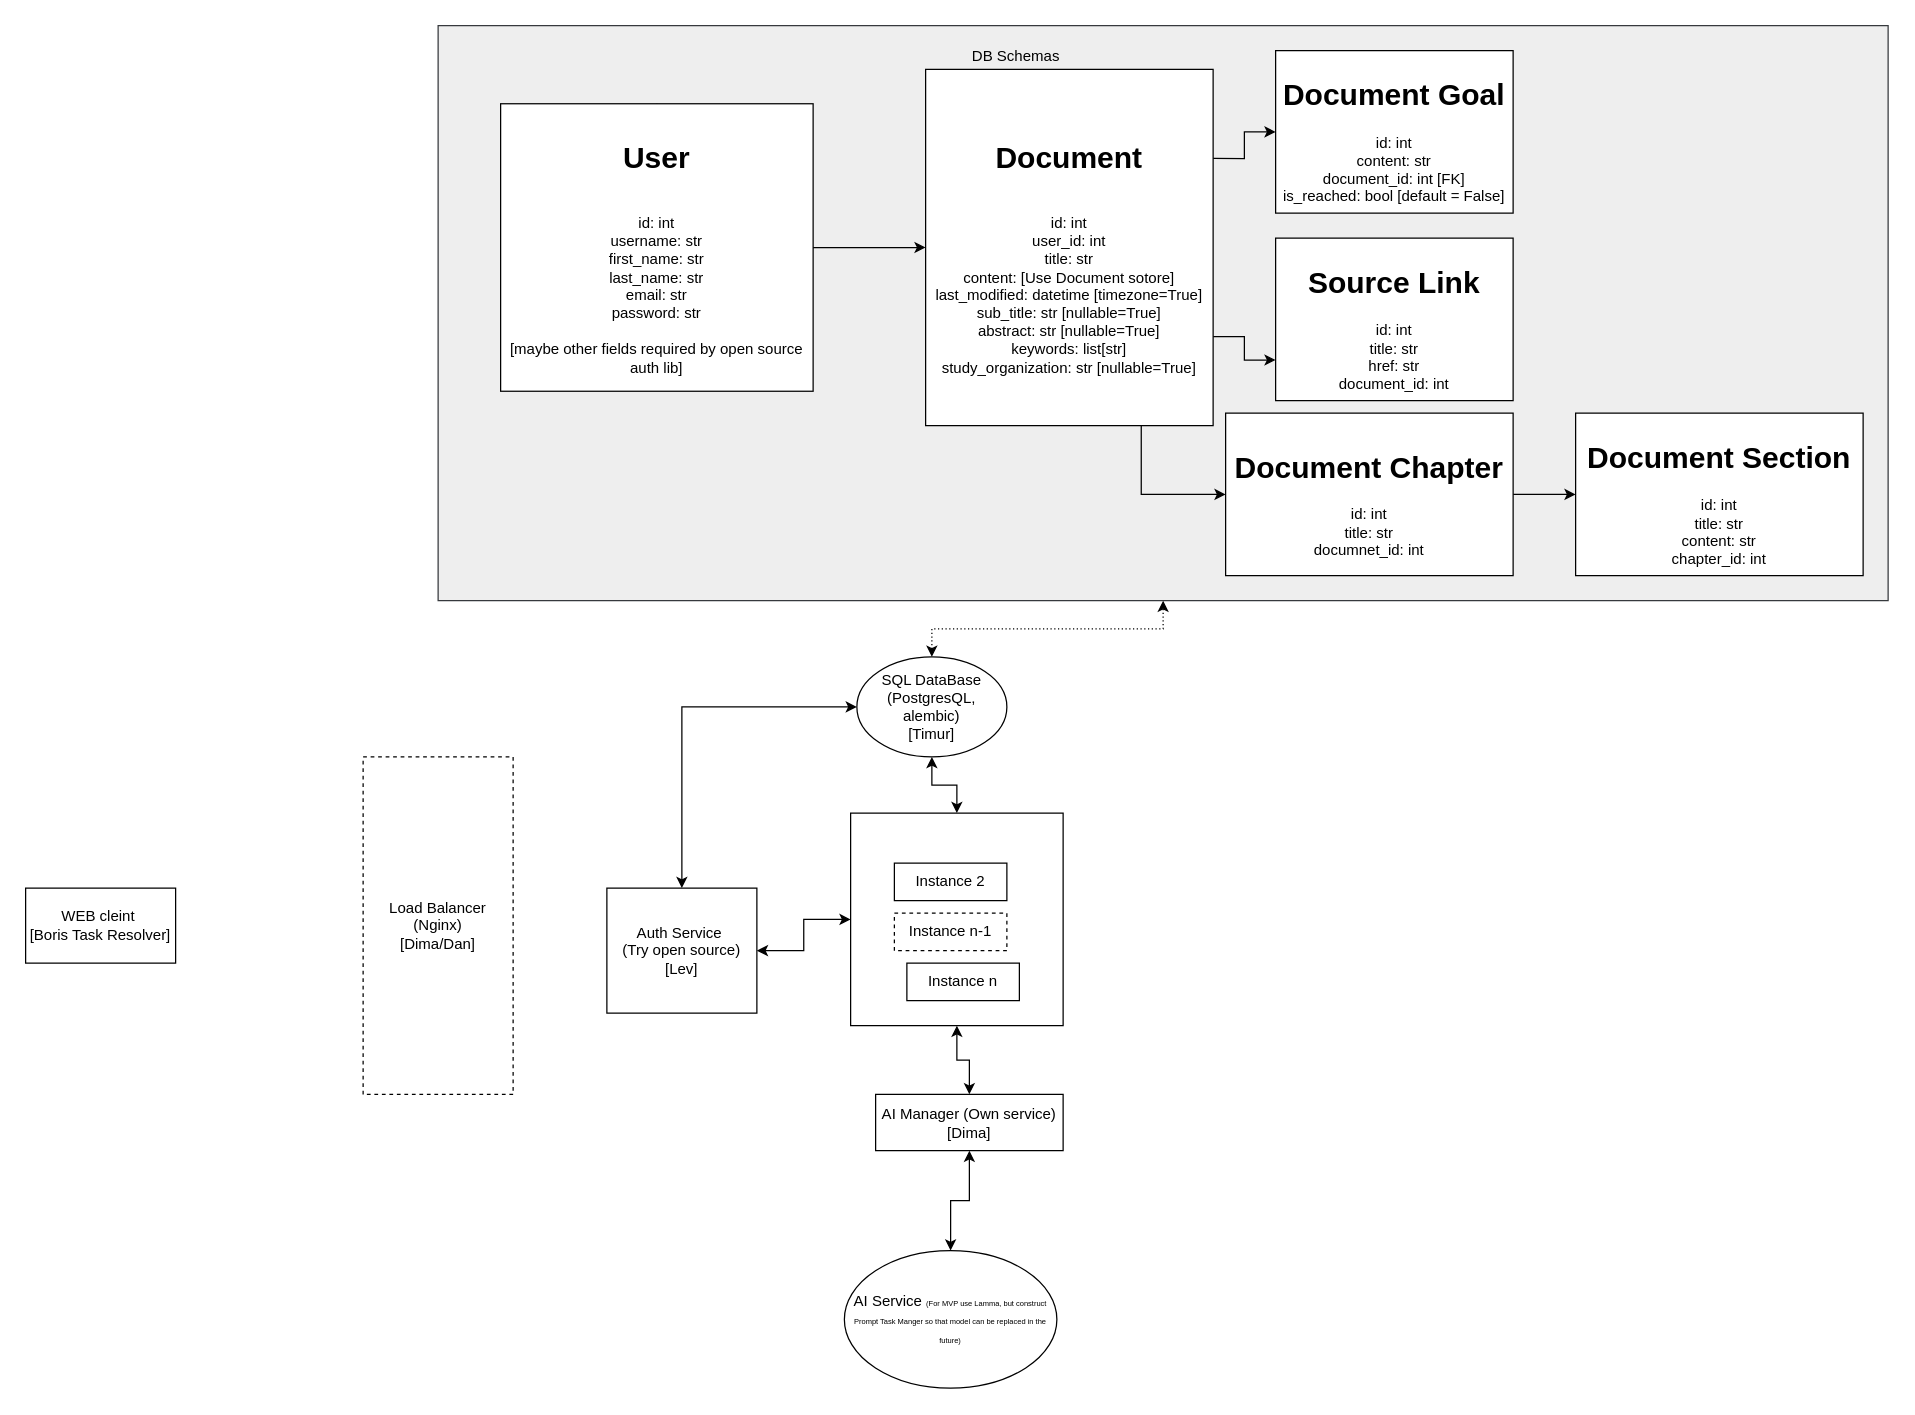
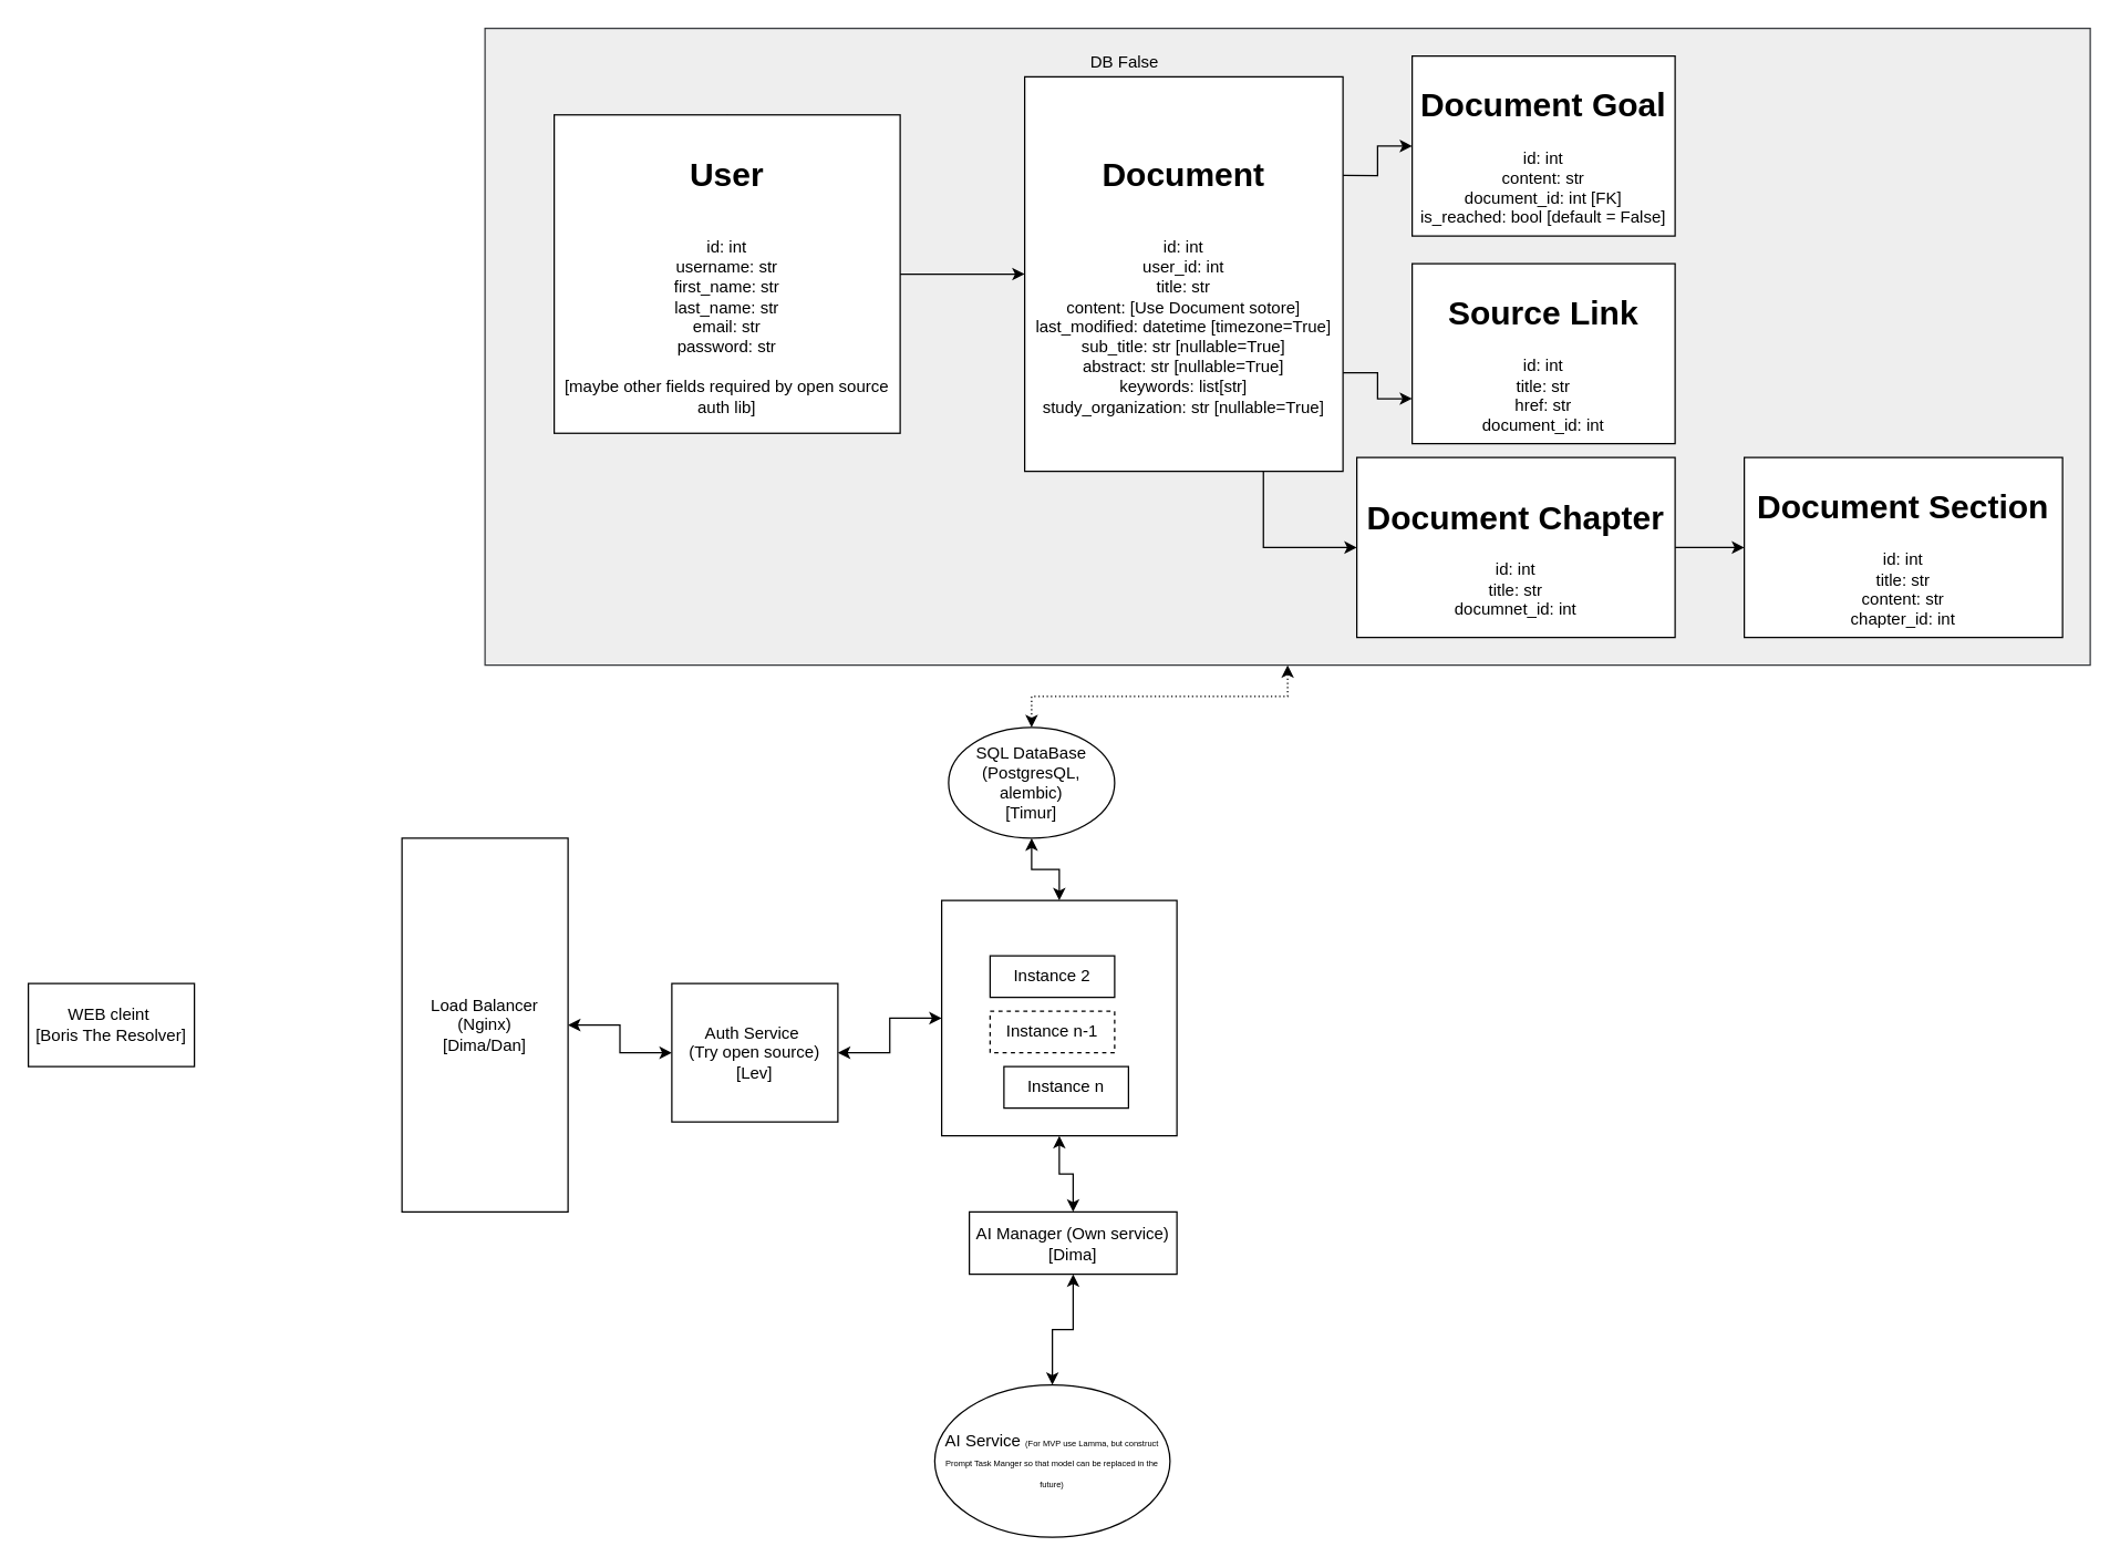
  <mxCell id="0" />
  <mxCell id="1" parent="0" />
  <mxCell id="2" value="AI Service &lt;font style=&quot;font-size: 6px;&quot;&gt;(For MVP use Lamma, but construct Prompt Task Manger so that model can be replaced in the future)&lt;/font&gt;" style="ellipse;whiteSpace=wrap;html=1;" parent="1" vertex="1"><mxGeometry x="675" y="1000" width="170" height="110" as="geometry" /></mxCell>
  <mxCell id="3" value="" style="edgeStyle=orthogonalEdgeStyle;rounded=0;orthogonalLoop=1;jettySize=auto;html=1;startArrow=classic;startFill=1;" parent="1" source="4" target="8" edge="1"><mxGeometry relative="1" as="geometry" /></mxCell>
  <mxCell id="4" value="" style="whiteSpace=wrap;html=1;aspect=fixed;" parent="1" vertex="1"><mxGeometry x="680" y="650" width="170" height="170" as="geometry" /></mxCell>
- <mxCell id="6" value="Load Balancer (Nginx)&lt;div&gt;[Dima/Dan]&lt;/div&gt;" style="rounded=0;whiteSpace=wrap;html=1;dashed=1;" parent="1" vertex="1"><mxGeometry x="290" y="605" width="120" height="270" as="geometry" /></mxCell>
+ <mxCell id="5" value="" style="edgeStyle=orthogonalEdgeStyle;rounded=0;orthogonalLoop=1;jettySize=auto;html=1;startArrow=classic;startFill=1;" parent="1" source="6" target="11" edge="1"><mxGeometry relative="1" as="geometry" /></mxCell>
+ <mxCell id="6" value="Load Balancer (Nginx)&lt;div&gt;[Dima/Dan]&lt;/div&gt;" style="rounded=0;whiteSpace=wrap;html=1;" parent="1" vertex="1"><mxGeometry x="290" y="605" width="120" height="270" as="geometry" /></mxCell>
  <mxCell id="7" value="" style="edgeStyle=orthogonalEdgeStyle;rounded=0;orthogonalLoop=1;jettySize=auto;html=1;startArrow=classic;startFill=1;dashed=1;dashPattern=1 2;" parent="1" source="8" target="16" edge="1"><mxGeometry relative="1" as="geometry" /></mxCell>
  <mxCell id="8" value="SQL DataBase (PostgresQL, alembic)&lt;div&gt;[Timur]&lt;/div&gt;" style="ellipse;whiteSpace=wrap;html=1;" parent="1" vertex="1"><mxGeometry x="685" y="525" width="120" height="80" as="geometry" /></mxCell>
  <mxCell id="9" value="" style="edgeStyle=orthogonalEdgeStyle;rounded=0;orthogonalLoop=1;jettySize=auto;html=1;startArrow=classic;startFill=1;" parent="1" source="11" target="4" edge="1"><mxGeometry relative="1" as="geometry" /></mxCell>
- <mxCell id="10" style="edgeStyle=orthogonalEdgeStyle;rounded=0;orthogonalLoop=1;jettySize=auto;html=1;exitX=0.5;exitY=0;exitDx=0;exitDy=0;entryX=0;entryY=0.5;entryDx=0;entryDy=0;startArrow=classic;startFill=1;" parent="1" source="11" target="8" edge="1"><mxGeometry relative="1" as="geometry" /></mxCell>
  <mxCell id="11" value="Auth Service&amp;nbsp;&lt;div&gt;(Try open source)&lt;/div&gt;&lt;div&gt;[Lev]&lt;/div&gt;" style="rounded=0;whiteSpace=wrap;html=1;" parent="1" vertex="1"><mxGeometry x="485" y="710" width="120" height="100" as="geometry" /></mxCell>
- <mxCell id="12" value="WEB cleint&amp;nbsp;&lt;div&gt;[Boris Task Resolver]&lt;/div&gt;" style="rounded=0;whiteSpace=wrap;html=1;" parent="1" vertex="1"><mxGeometry x="20" y="710" width="120" height="60" as="geometry" /></mxCell>
+ <mxCell id="12" value="WEB cleint&amp;nbsp;&lt;div&gt;[Boris The Resolver]&lt;/div&gt;" style="rounded=0;whiteSpace=wrap;html=1;" parent="1" vertex="1"><mxGeometry x="20" y="710" width="120" height="60" as="geometry" /></mxCell>
  <mxCell id="13" value="" style="edgeStyle=orthogonalEdgeStyle;rounded=0;orthogonalLoop=1;jettySize=auto;html=1;startArrow=classic;startFill=1;" parent="1" source="15" target="4" edge="1"><mxGeometry relative="1" as="geometry" /></mxCell>
  <mxCell id="14" value="" style="edgeStyle=orthogonalEdgeStyle;rounded=0;orthogonalLoop=1;jettySize=auto;html=1;startArrow=classic;startFill=1;" parent="1" source="15" target="2" edge="1"><mxGeometry relative="1" as="geometry" /></mxCell>
  <mxCell id="15" value="AI Manager (Own service) [Dima]" style="rounded=0;whiteSpace=wrap;html=1;" parent="1" vertex="1"><mxGeometry x="700" y="875" width="150" height="45" as="geometry" /></mxCell>
  <mxCell id="16" value="" style="rounded=0;whiteSpace=wrap;html=1;fillColor=#eeeeee;strokeColor=#36393d;" parent="1" vertex="1"><mxGeometry x="350" y="20" width="1160" height="460" as="geometry" /></mxCell>
  <mxCell id="17" value="" style="edgeStyle=orthogonalEdgeStyle;rounded=0;orthogonalLoop=1;jettySize=auto;html=1;" parent="1" source="18" target="16" edge="1"><mxGeometry relative="1" as="geometry"><mxPoint x="540" y="170" as="targetPoint" /><Array as="points"><mxPoint x="640" y="160" /><mxPoint x="640" y="160" /></Array></mxGeometry></mxCell>
  <mxCell id="18" value="&lt;h1&gt;User&lt;/h1&gt;&lt;div&gt;&lt;br&gt;&lt;/div&gt;&lt;div&gt;id: int&lt;/div&gt;&lt;div&gt;username: str&lt;/div&gt;&lt;div&gt;first_name: str&lt;/div&gt;&lt;div&gt;last_name: str&lt;/div&gt;&lt;div&gt;email: str&lt;/div&gt;&lt;div&gt;password: str&lt;/div&gt;&lt;div&gt;&lt;br&gt;&lt;/div&gt;&lt;div&gt;[maybe other fields required by open source auth lib]&lt;/div&gt;" style="rounded=0;whiteSpace=wrap;html=1;" parent="1" vertex="1"><mxGeometry x="400" y="82.5" width="250" height="230" as="geometry" /></mxCell>
- <mxCell id="19" value="DB Schemas" style="text;html=1;align=center;verticalAlign=middle;whiteSpace=wrap;rounded=0;" parent="1" vertex="1"><mxGeometry x="765" y="30" width="95" height="30" as="geometry" /></mxCell>
+ <mxCell id="19" value="DB False" style="text;html=1;align=center;verticalAlign=middle;whiteSpace=wrap;rounded=0;" parent="1" vertex="1"><mxGeometry x="765" y="30" width="95" height="30" as="geometry" /></mxCell>
  <mxCell id="20" value="one-to-one" style="edgeStyle=orthogonalEdgeStyle;rounded=0;orthogonalLoop=1;jettySize=auto;html=1;" parent="1" target="25" edge="1"><mxGeometry relative="1" as="geometry"><mxPoint x="841.267" y="200" as="sourcePoint" /></mxGeometry></mxCell>
  <mxCell id="21" value="&lt;h1&gt;Document Goal&lt;/h1&gt;&lt;div&gt;id: int&lt;/div&gt;&lt;div&gt;content: str&lt;/div&gt;&lt;div&gt;document_id: int [FK]&lt;/div&gt;&lt;div&gt;is_reached: bool [default = False]&lt;/div&gt;" style="rounded=0;whiteSpace=wrap;html=1;" parent="1" vertex="1"><mxGeometry x="1020" y="40" width="190" height="130" as="geometry" /></mxCell>
  <mxCell id="22" style="edgeStyle=orthogonalEdgeStyle;rounded=0;orthogonalLoop=1;jettySize=auto;html=1;exitX=0.75;exitY=1;exitDx=0;exitDy=0;" edge="1" parent="1" source="25" target="31"><mxGeometry relative="1" as="geometry" /></mxCell>
  <mxCell id="23" style="edgeStyle=orthogonalEdgeStyle;rounded=0;orthogonalLoop=1;jettySize=auto;html=1;exitX=1;exitY=0.75;exitDx=0;exitDy=0;entryX=0;entryY=0.75;entryDx=0;entryDy=0;" edge="1" parent="1" source="25" target="29"><mxGeometry relative="1" as="geometry" /></mxCell>
  <mxCell id="24" style="edgeStyle=orthogonalEdgeStyle;rounded=0;orthogonalLoop=1;jettySize=auto;html=1;exitX=1;exitY=0.25;exitDx=0;exitDy=0;entryX=0;entryY=0.5;entryDx=0;entryDy=0;" edge="1" parent="1" source="25" target="21"><mxGeometry relative="1" as="geometry" /></mxCell>
  <mxCell id="25" value="&lt;h1&gt;Document&lt;/h1&gt;&lt;div&gt;&lt;br&gt;&lt;/div&gt;&lt;div&gt;id: int&lt;/div&gt;&lt;div&gt;user_id: int&lt;/div&gt;&lt;div&gt;title: str&lt;/div&gt;&lt;div&gt;content: [Use Document sotore]&lt;/div&gt;&lt;div&gt;last_modified: datetime [timezone=True]&lt;/div&gt;&lt;div&gt;&lt;div&gt;sub_title: str [nullable=True]&lt;/div&gt;&lt;div&gt;abstract: str&amp;nbsp;&lt;span style=&quot;background-color: transparent; color: light-dark(rgb(0, 0, 0), rgb(255, 255, 255));&quot;&gt;[nullable=True]&lt;/span&gt;&lt;/div&gt;&lt;div&gt;&lt;span style=&quot;background-color: transparent; color: light-dark(rgb(0, 0, 0), rgb(255, 255, 255));&quot;&gt;keywords: list[str]&lt;/span&gt;&lt;/div&gt;&lt;div&gt;study_organization: str&amp;nbsp;&lt;span style=&quot;background-color: transparent; color: light-dark(rgb(0, 0, 0), rgb(255, 255, 255));&quot;&gt;[nullable=True]&lt;/span&gt;&lt;/div&gt;&lt;/div&gt;" style="whiteSpace=wrap;html=1;rounded=0;" parent="1" vertex="1"><mxGeometry x="740" y="55" width="230" height="285" as="geometry" /></mxCell>
  <mxCell id="26" value="Instance 2" style="rounded=0;whiteSpace=wrap;html=1;" parent="1" vertex="1"><mxGeometry x="715" y="690" width="90" height="30" as="geometry" /></mxCell>
  <mxCell id="27" value="Instance n-1" style="rounded=0;whiteSpace=wrap;html=1;dashed=1;" parent="1" vertex="1"><mxGeometry x="715" y="730" width="90" height="30" as="geometry" /></mxCell>
  <mxCell id="28" value="Instance n" style="rounded=0;whiteSpace=wrap;html=1;" parent="1" vertex="1"><mxGeometry x="725" y="770" width="90" height="30" as="geometry" /></mxCell>
  <mxCell id="29" value="&lt;h1&gt;Source Link&lt;/h1&gt;&lt;div&gt;id: int&lt;/div&gt;&lt;div&gt;title: str&lt;/div&gt;&lt;div&gt;href: str&lt;/div&gt;&lt;div&gt;document_id: int&lt;/div&gt;" style="rounded=0;whiteSpace=wrap;html=1;" parent="1" vertex="1"><mxGeometry x="1020" y="190" width="190" height="130" as="geometry" /></mxCell>
  <mxCell id="30" value="" style="edgeStyle=orthogonalEdgeStyle;rounded=0;orthogonalLoop=1;jettySize=auto;html=1;" parent="1" source="31" target="32" edge="1"><mxGeometry relative="1" as="geometry" /></mxCell>
  <mxCell id="31" value="&lt;h1&gt;&lt;span style=&quot;background-color: transparent;&quot;&gt;Document&lt;/span&gt;&amp;nbsp;Chapter&lt;/h1&gt;&lt;div&gt;id: int&lt;/div&gt;&lt;div&gt;title: str&lt;/div&gt;&lt;div&gt;documnet_id: int&lt;/div&gt;" style="rounded=0;whiteSpace=wrap;html=1;" parent="1" vertex="1"><mxGeometry x="980" y="330" width="230" height="130" as="geometry" /></mxCell>
  <mxCell id="32" value="&lt;h1&gt;Document Section&lt;/h1&gt;&lt;div&gt;id: int&lt;/div&gt;&lt;div&gt;title: str&lt;/div&gt;&lt;div&gt;content: str&lt;/div&gt;&lt;div&gt;chapter_id: int&lt;/div&gt;" style="rounded=0;whiteSpace=wrap;html=1;" parent="1" vertex="1"><mxGeometry x="1260" y="330" width="230" height="130" as="geometry" /></mxCell>
  <mxCell id="33" value="" style="endArrow=classic;html=1;entryX=0;entryY=0.5;entryDx=0;entryDy=0;exitX=1;exitY=0.5;exitDx=0;exitDy=0;" edge="1" parent="1" source="18" target="25"><mxGeometry width="50" height="50" relative="1" as="geometry"><mxPoint x="620" y="250" as="sourcePoint" /><mxPoint x="670" y="200" as="targetPoint" /></mxGeometry></mxCell>
